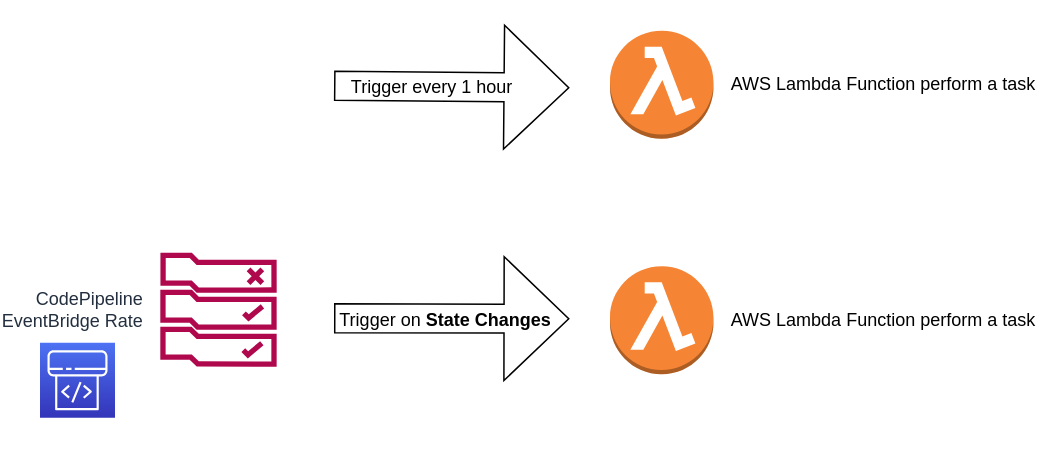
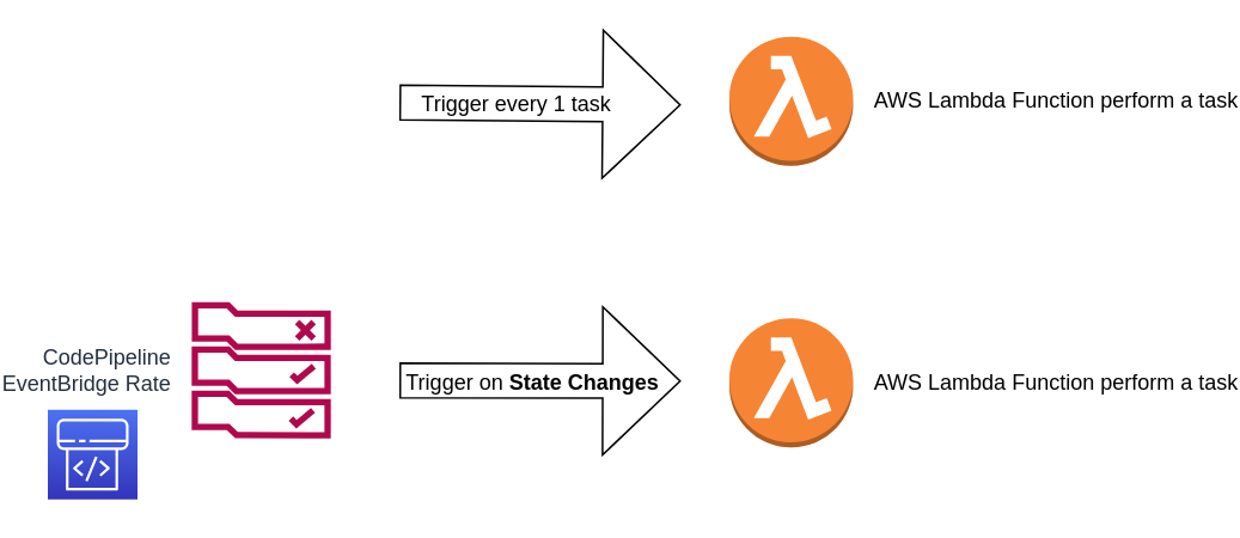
  <mxCell id="0" />
  <mxCell id="1" parent="0" />
  <mxCell id="2" value="CodePipeline&lt;br&gt;EventBridge Rate" style="sketch=0;outlineConnect=0;fontColor=#232F3E;gradientColor=none;fillColor=#B0084D;strokeColor=none;dashed=0;verticalLabelPosition=middle;verticalAlign=middle;align=right;html=1;fontSize=12;fontStyle=0;aspect=fixed;pointerEvents=1;shape=mxgraph.aws4.rule_2;labelPosition=left;spacingTop=0;spacingLeft=0;spacingRight=10;spacingBottom=0;" vertex="1" parent="1"><mxGeometry x="100" y="168" width="78" height="76" as="geometry" /></mxCell>
  <mxCell id="3" value="" style="sketch=0;points=[[0,0,0],[0.25,0,0],[0.5,0,0],[0.75,0,0],[1,0,0],[0,1,0],[0.25,1,0],[0.5,1,0],[0.75,1,0],[1,1,0],[0,0.25,0],[0,0.5,0],[0,0.75,0],[1,0.25,0],[1,0.5,0],[1,0.75,0]];outlineConnect=0;fontColor=#232F3E;gradientColor=#4D72F3;gradientDirection=north;fillColor=#3334B9;strokeColor=#ffffff;dashed=0;verticalLabelPosition=bottom;verticalAlign=top;align=center;html=1;fontSize=12;fontStyle=0;aspect=fixed;shape=mxgraph.aws4.resourceIcon;resIcon=mxgraph.aws4.codepipeline;" vertex="1" parent="1"><mxGeometry x="20" y="228" width="50" height="50" as="geometry" /></mxCell>
  <mxCell id="4" value="" style="shape=flexArrow;endArrow=classic;html=1;rounded=0;width=19.31;endSize=14.048;endWidth=62.259;" edge="1" parent="1"><mxGeometry width="50" height="50" relative="1" as="geometry"><mxPoint x="216" y="56.66" as="sourcePoint" /><mxPoint x="373" y="58" as="targetPoint" /></mxGeometry></mxCell>
- <mxCell id="5" value="Trigger every 1 hour" style="text;html=1;align=center;verticalAlign=middle;resizable=0;points=[];autosize=1;strokeColor=none;fillColor=none;" vertex="1" parent="1"><mxGeometry x="216" y="43" width="130" height="30" as="geometry" /></mxCell>
+ <mxCell id="5" value="Trigger every 1 task" style="text;html=1;align=center;verticalAlign=middle;resizable=0;points=[];autosize=1;strokeColor=none;fillColor=none;" vertex="1" parent="1"><mxGeometry x="216" y="43" width="130" height="30" as="geometry" /></mxCell>
  <mxCell id="6" value="" style="shape=flexArrow;endArrow=classic;html=1;rounded=0;width=19.31;endSize=14.048;endWidth=62.259;" edge="1" parent="1"><mxGeometry width="50" height="50" relative="1" as="geometry"><mxPoint x="216" y="211.66" as="sourcePoint" /><mxPoint x="373" y="212" as="targetPoint" /></mxGeometry></mxCell>
  <mxCell id="7" value="Trigger on &lt;b&gt;State Changes&lt;/b&gt;" style="text;html=1;align=center;verticalAlign=middle;resizable=0;points=[];autosize=1;strokeColor=none;fillColor=none;" vertex="1" parent="1"><mxGeometry x="210" y="198" width="160" height="30" as="geometry" /></mxCell>
  <mxCell id="8" value="AWS Lambda Function perform a task" style="outlineConnect=0;dashed=0;verticalLabelPosition=middle;verticalAlign=middle;align=left;html=1;shape=mxgraph.aws3.lambda_function;fillColor=#F58534;gradientColor=none;labelPosition=right;spacingLeft=10;" vertex="1" parent="1"><mxGeometry x="400" y="177" width="69" height="72" as="geometry" /></mxCell>
  <mxCell id="9" value="AWS Lambda Function perform a task" style="outlineConnect=0;dashed=0;verticalLabelPosition=middle;verticalAlign=middle;align=left;html=1;shape=mxgraph.aws3.lambda_function;fillColor=#F58534;gradientColor=none;labelPosition=right;spacingLeft=10;" vertex="1" parent="1"><mxGeometry x="400" y="20" width="69" height="72" as="geometry" /></mxCell>
